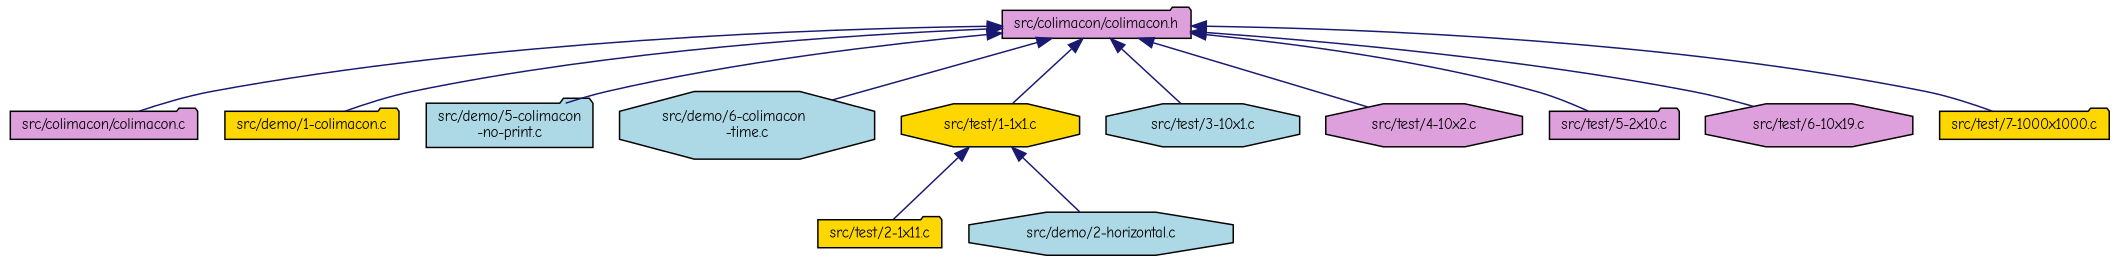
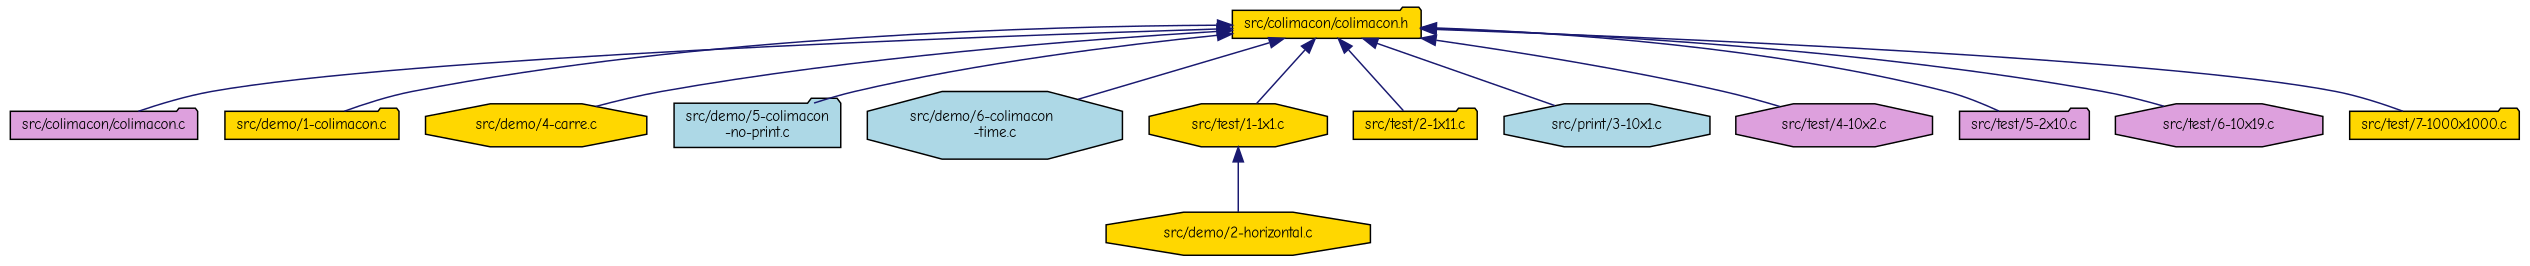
  digraph {
    fontname="Comic Neue"
    node [color=black fillcolor=gold fontname="Comic Neue" fontsize=10 shape=folder style=filled]
    edge [color=midnightblue dir=back fontname="Comic Neue" fontsize=10 labelfontname=Helvetica labelfontsize=10 style=solid]
-   n1 [fillcolor=plum fontcolor=black height=0.2 label="src/colimacon/colimacon.h" width=0.4]
+   n1 [fontcolor=black height=0.2 label="src/colimacon/colimacon.h" width=0.4]
    n2 [fillcolor=plum height=0.2 label="src/colimacon/colimacon.c" width=0.4]
    n3 [height=0.2 label="src/demo/1-colimacon.c" width=0.4]
+   n4 [height=0.2 label="src/demo/4-carre.c" shape=octagon width=0.4]
    n5 [fillcolor=lightblue height=0.2 label="src/demo/5-colimacon\l-no-print.c" width=0.4]
    n6 [fillcolor=lightblue height=0.2 label="src/demo/6-colimacon\l-time.c" shape=octagon width=0.4]
    n7 [height=0.2 label="src/test/1-1x1.c" shape=octagon width=0.4]
    n8 [height=0.2 label="src/test/2-1x11.c" width=0.4]
-   n9 [fillcolor=lightblue height=0.2 label="src/test/3-10x1.c" shape=octagon width=0.4]
+   n9 [fillcolor=lightblue height=0.2 label="src/print/3-10x1.c" shape=octagon width=0.4]
    n10 [fillcolor=plum height=0.2 label="src/test/4-10x2.c" shape=octagon width=0.4]
    n11 [fillcolor=plum height=0.2 label="src/test/5-2x10.c" width=0.4]
    n12 [fillcolor=plum height=0.2 label="src/test/6-10x19.c" shape=octagon width=0.4]
    n13 [height=0.2 label="src/test/7-1000x1000.c" width=0.4]
-   n14 [fillcolor=lightblue height=0.2 label="src/demo/2-horizontal.c" shape=octagon width=0.4]
+   n14 [height=0.2 label="src/demo/2-horizontal.c" shape=octagon width=0.4]
    n1 -> n2
    n1 -> n3
+   n1 -> n4
    n1 -> n5
    n1 -> n6
    n1 -> n7
-   n7 -> n8
+   n1 -> n8
    n1 -> n9
    n1 -> n10
    n1 -> n11
    n1 -> n12
    n1 -> n13
    n7 -> n14
  }
